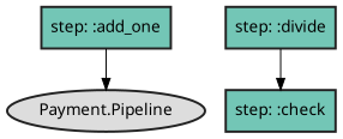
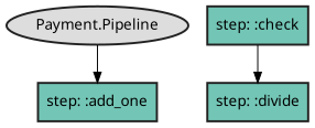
  digraph {
    fontname="Noto Sans"
    node [color="#222222" fillcolor="#73C6B6" fontname="Noto Sans" penwidth=2 style=filled shape=box]
    edge [fontname="Noto Sans"]
    n1 [fillcolor="#DDDDDD" label="Payment.Pipeline" shape=""]
    n2 [label="step: :add_one"]
    n3 [label="step: :check"]
    n4 [label="step: :divide"]
-   n2 -> n1
-   n4 -> n3
+   n1 -> n2
+   n3 -> n4
  }
